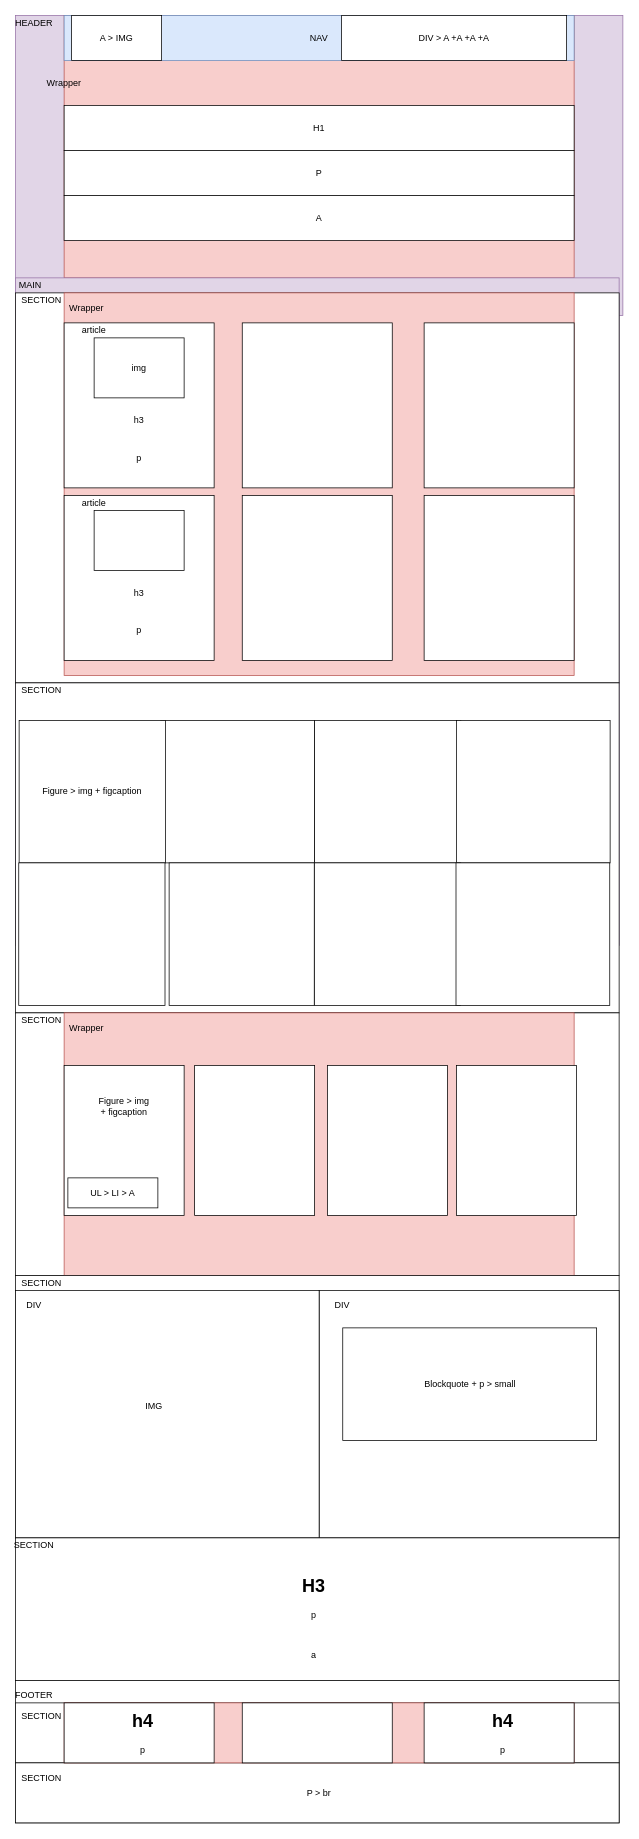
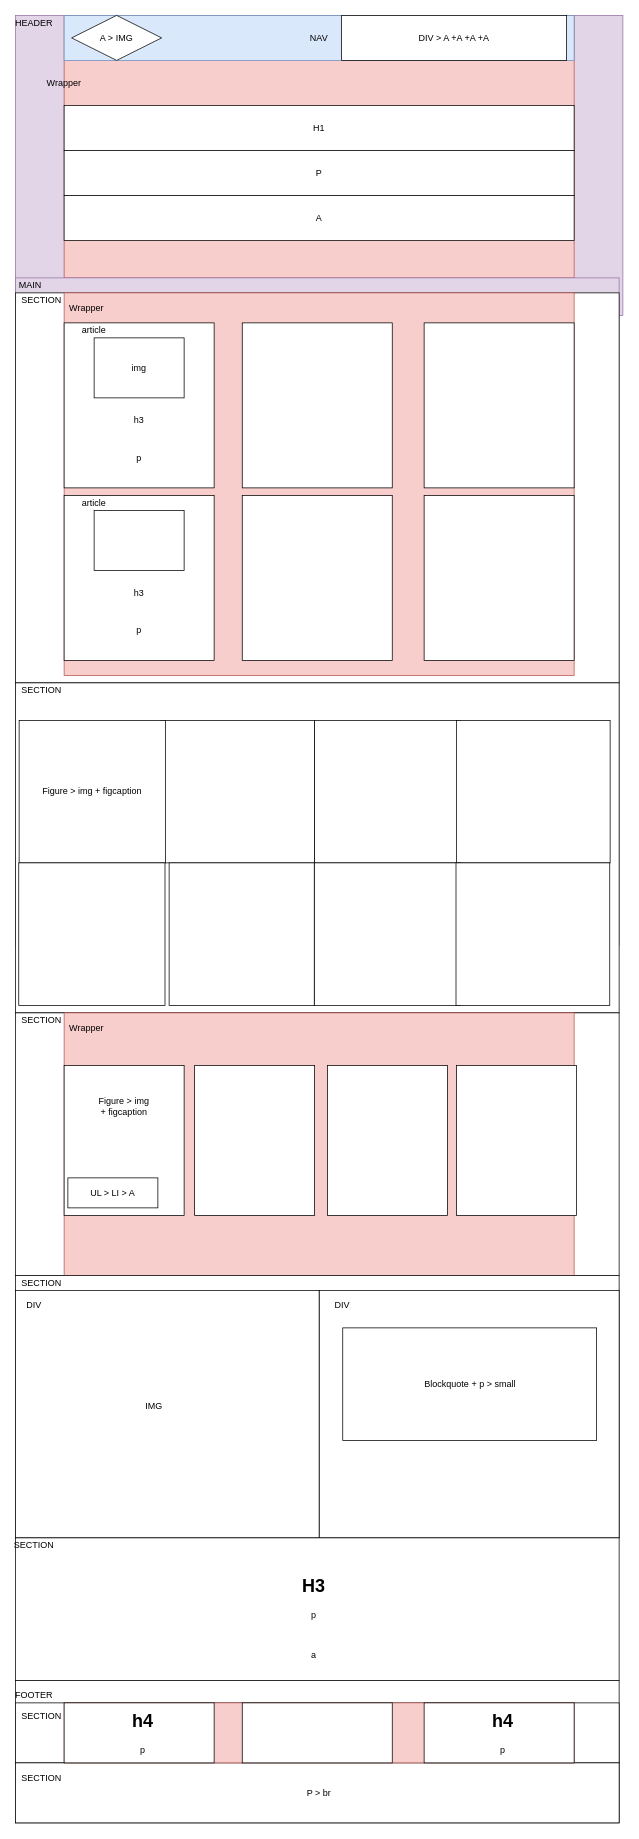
  <mxCell id="0" />
  <mxCell id="1" parent="0" />
  <mxCell id="2" value="HEADER" style="rounded=0;whiteSpace=wrap;html=1;fillColor=#e1d5e7;strokeColor=#9673a6;" vertex="1" parent="1"><mxGeometry x="20" y="20" width="810" height="400" as="geometry" /></mxCell>
  <mxCell id="3" value="" style="rounded=0;whiteSpace=wrap;html=1;fillColor=#f8cecc;strokeColor=#b85450;gradientColor=none;" vertex="1" parent="1"><mxGeometry x="85" y="20" width="680" height="350" as="geometry" /></mxCell>
  <mxCell id="4" value="NAV" style="rounded=0;whiteSpace=wrap;html=1;fillColor=#dae8fc;strokeColor=#6c8ebf;" vertex="1" parent="1"><mxGeometry x="85" y="20" width="680" height="60" as="geometry" /></mxCell>
- <mxCell id="5" value="A &amp;gt; IMG" style="rounded=0;whiteSpace=wrap;html=1;" vertex="1" parent="1"><mxGeometry x="95" y="20" width="120" height="60" as="geometry" /></mxCell>
+ <mxCell id="5" value="A &amp;gt; IMG" style="rhombus;whiteSpace=wrap;html=1;" vertex="1" parent="1"><mxGeometry x="95" y="20" width="120" height="60" as="geometry" /></mxCell>
  <mxCell id="6" value="DIV &amp;gt; A +A +A +A" style="rounded=0;whiteSpace=wrap;html=1;" vertex="1" parent="1"><mxGeometry x="455" y="20" width="300" height="60" as="geometry" /></mxCell>
  <mxCell id="7" value="H1" style="rounded=0;whiteSpace=wrap;html=1;" vertex="1" parent="1"><mxGeometry x="85" y="140" width="680" height="60" as="geometry" /></mxCell>
  <mxCell id="8" value="P" style="rounded=0;whiteSpace=wrap;html=1;" vertex="1" parent="1"><mxGeometry x="85" y="200" width="680" height="60" as="geometry" /></mxCell>
  <mxCell id="9" value="A" style="rounded=0;whiteSpace=wrap;html=1;" vertex="1" parent="1"><mxGeometry x="85" y="260" width="680" height="60" as="geometry" /></mxCell>
  <mxCell id="10" value="HEADER" style="text;html=1;strokeColor=none;fillColor=none;align=center;verticalAlign=middle;whiteSpace=wrap;rounded=0;" vertex="1" parent="1"><mxGeometry x="25" y="20" width="40" height="20" as="geometry" /></mxCell>
  <mxCell id="11" value="Wrapper" style="text;html=1;strokeColor=none;fillColor=none;align=center;verticalAlign=middle;whiteSpace=wrap;rounded=0;" vertex="1" parent="1"><mxGeometry x="65" y="100" width="40" height="20" as="geometry" /></mxCell>
  <mxCell id="12" value="" style="rounded=0;whiteSpace=wrap;html=1;fillColor=#e1d5e7;strokeColor=#9673a6;" vertex="1" parent="1"><mxGeometry x="20" y="370" width="805" height="890" as="geometry" /></mxCell>
  <mxCell id="13" value="MAIN" style="text;html=1;strokeColor=none;fillColor=none;align=center;verticalAlign=middle;whiteSpace=wrap;rounded=0;" vertex="1" parent="1"><mxGeometry x="20" y="370" width="40" height="20" as="geometry" /></mxCell>
  <mxCell id="14" value="" style="rounded=0;whiteSpace=wrap;html=1;gradientColor=none;" vertex="1" parent="1"><mxGeometry x="20" y="390" width="805" height="520" as="geometry" /></mxCell>
  <mxCell id="15" value="SECTION&lt;br&gt;" style="text;html=1;strokeColor=none;fillColor=none;align=center;verticalAlign=middle;whiteSpace=wrap;rounded=0;" vertex="1" parent="1"><mxGeometry x="35" y="390" width="40" height="20" as="geometry" /></mxCell>
  <mxCell id="16" value="" style="rounded=0;whiteSpace=wrap;html=1;fillColor=#f8cecc;strokeColor=#b85450;" vertex="1" parent="1"><mxGeometry x="85" y="390" width="680" height="510" as="geometry" /></mxCell>
  <mxCell id="17" value="Wrapper" style="text;html=1;strokeColor=none;fillColor=none;align=center;verticalAlign=middle;whiteSpace=wrap;rounded=0;" vertex="1" parent="1"><mxGeometry x="95" y="400" width="40" height="20" as="geometry" /></mxCell>
  <mxCell id="18" value="" style="rounded=0;whiteSpace=wrap;html=1;gradientColor=none;" vertex="1" parent="1"><mxGeometry x="85" y="430" width="200" height="220" as="geometry" /></mxCell>
  <mxCell id="19" value="" style="rounded=0;whiteSpace=wrap;html=1;gradientColor=none;" vertex="1" parent="1"><mxGeometry x="322.5" y="430" width="200" height="220" as="geometry" /></mxCell>
  <mxCell id="20" value="" style="rounded=0;whiteSpace=wrap;html=1;gradientColor=none;" vertex="1" parent="1"><mxGeometry x="565" y="430" width="200" height="220" as="geometry" /></mxCell>
  <mxCell id="21" value="article" style="text;html=1;strokeColor=none;fillColor=none;align=center;verticalAlign=middle;whiteSpace=wrap;rounded=0;" vertex="1" parent="1"><mxGeometry x="105" y="430" width="40" height="20" as="geometry" /></mxCell>
  <mxCell id="22" value="" style="rounded=0;whiteSpace=wrap;html=1;" vertex="1" parent="1"><mxGeometry x="125" y="450" width="120" height="80" as="geometry" /></mxCell>
  <mxCell id="23" value="img" style="text;html=1;strokeColor=none;fillColor=none;align=center;verticalAlign=middle;whiteSpace=wrap;rounded=0;" vertex="1" parent="1"><mxGeometry x="165" y="480" width="40" height="20" as="geometry" /></mxCell>
  <mxCell id="24" value="h3" style="text;html=1;strokeColor=none;fillColor=none;align=center;verticalAlign=middle;whiteSpace=wrap;rounded=0;" vertex="1" parent="1"><mxGeometry x="165" y="550" width="40" height="20" as="geometry" /></mxCell>
  <mxCell id="25" value="p" style="text;html=1;strokeColor=none;fillColor=none;align=center;verticalAlign=middle;whiteSpace=wrap;rounded=0;" vertex="1" parent="1"><mxGeometry x="165" y="600" width="40" height="20" as="geometry" /></mxCell>
  <mxCell id="26" value="" style="rounded=0;whiteSpace=wrap;html=1;" vertex="1" parent="1"><mxGeometry x="85" y="660" width="200" height="220" as="geometry" /></mxCell>
  <mxCell id="27" value="" style="rounded=0;whiteSpace=wrap;html=1;" vertex="1" parent="1"><mxGeometry x="322.5" y="660" width="200" height="220" as="geometry" /></mxCell>
  <mxCell id="28" value="" style="rounded=0;whiteSpace=wrap;html=1;" vertex="1" parent="1"><mxGeometry x="565" y="660" width="200" height="220" as="geometry" /></mxCell>
  <mxCell id="29" value="article" style="text;html=1;strokeColor=none;fillColor=none;align=center;verticalAlign=middle;whiteSpace=wrap;rounded=0;" vertex="1" parent="1"><mxGeometry x="105" y="660" width="40" height="20" as="geometry" /></mxCell>
  <mxCell id="30" value="" style="rounded=0;whiteSpace=wrap;html=1;" vertex="1" parent="1"><mxGeometry x="125" y="680" width="120" height="80" as="geometry" /></mxCell>
  <mxCell id="31" value="h3" style="text;html=1;strokeColor=none;fillColor=none;align=center;verticalAlign=middle;whiteSpace=wrap;rounded=0;" vertex="1" parent="1"><mxGeometry x="165" y="780" width="40" height="20" as="geometry" /></mxCell>
  <mxCell id="32" value="p" style="text;html=1;strokeColor=none;fillColor=none;align=center;verticalAlign=middle;whiteSpace=wrap;rounded=0;" vertex="1" parent="1"><mxGeometry x="165" y="830" width="40" height="20" as="geometry" /></mxCell>
  <mxCell id="33" value="" style="rounded=0;whiteSpace=wrap;html=1;gradientColor=none;" vertex="1" parent="1"><mxGeometry x="20" y="910" width="805" height="440" as="geometry" /></mxCell>
  <mxCell id="34" value="SECTION&lt;br&gt;" style="text;html=1;strokeColor=none;fillColor=none;align=center;verticalAlign=middle;whiteSpace=wrap;rounded=0;" vertex="1" parent="1"><mxGeometry x="35" y="910" width="40" height="20" as="geometry" /></mxCell>
  <mxCell id="35" value="" style="rounded=0;whiteSpace=wrap;html=1;" vertex="1" parent="1"><mxGeometry x="214" y="960" width="205" height="190" as="geometry" /></mxCell>
  <mxCell id="36" value="Figure &amp;gt; img + figcaption" style="rounded=0;whiteSpace=wrap;html=1;" vertex="1" parent="1"><mxGeometry x="25" y="960" width="195" height="190" as="geometry" /></mxCell>
  <mxCell id="37" value="" style="rounded=0;whiteSpace=wrap;html=1;" vertex="1" parent="1"><mxGeometry x="419" y="960" width="195" height="190" as="geometry" /></mxCell>
  <mxCell id="38" value="" style="rounded=0;whiteSpace=wrap;html=1;" vertex="1" parent="1"><mxGeometry x="608" y="960" width="205" height="190" as="geometry" /></mxCell>
  <mxCell id="39" value="" style="rounded=0;whiteSpace=wrap;html=1;" vertex="1" parent="1"><mxGeometry x="418.5" y="1150" width="195" height="190" as="geometry" /></mxCell>
  <mxCell id="40" value="" style="rounded=0;whiteSpace=wrap;html=1;" vertex="1" parent="1"><mxGeometry x="607.5" y="1150" width="205" height="190" as="geometry" /></mxCell>
  <mxCell id="41" value="" style="rounded=0;whiteSpace=wrap;html=1;" vertex="1" parent="1"><mxGeometry x="24.5" y="1150" width="195" height="190" as="geometry" /></mxCell>
  <mxCell id="42" value="" style="rounded=0;whiteSpace=wrap;html=1;" vertex="1" parent="1"><mxGeometry x="225" y="1150" width="193.5" height="190" as="geometry" /></mxCell>
  <mxCell id="43" value="" style="rounded=0;whiteSpace=wrap;html=1;gradientColor=none;" vertex="1" parent="1"><mxGeometry x="20" y="1350" width="805" height="350" as="geometry" /></mxCell>
  <mxCell id="44" value="SECTION&lt;br&gt;" style="text;html=1;strokeColor=none;fillColor=none;align=center;verticalAlign=middle;whiteSpace=wrap;rounded=0;" vertex="1" parent="1"><mxGeometry x="35" y="1350" width="40" height="20" as="geometry" /></mxCell>
  <mxCell id="45" value="" style="rounded=0;whiteSpace=wrap;html=1;fillColor=#f8cecc;strokeColor=#b85450;" vertex="1" parent="1"><mxGeometry x="85" y="1350" width="680" height="350" as="geometry" /></mxCell>
  <mxCell id="46" value="Wrapper" style="text;html=1;strokeColor=none;fillColor=none;align=center;verticalAlign=middle;whiteSpace=wrap;rounded=0;" vertex="1" parent="1"><mxGeometry x="95" y="1360" width="40" height="20" as="geometry" /></mxCell>
  <mxCell id="47" value="" style="rounded=0;whiteSpace=wrap;html=1;" vertex="1" parent="1"><mxGeometry x="85" y="1420" width="160" height="200" as="geometry" /></mxCell>
  <mxCell id="48" value="" style="rounded=0;whiteSpace=wrap;html=1;" vertex="1" parent="1"><mxGeometry x="259" y="1420" width="160" height="200" as="geometry" /></mxCell>
  <mxCell id="49" value="" style="rounded=0;whiteSpace=wrap;html=1;" vertex="1" parent="1"><mxGeometry x="436" y="1420" width="160" height="200" as="geometry" /></mxCell>
  <mxCell id="50" value="" style="rounded=0;whiteSpace=wrap;html=1;" vertex="1" parent="1"><mxGeometry x="608" y="1420" width="160" height="200" as="geometry" /></mxCell>
  <mxCell id="51" value="Figure &amp;gt; img + figcaption" style="text;html=1;strokeColor=none;fillColor=none;align=center;verticalAlign=middle;whiteSpace=wrap;rounded=0;" vertex="1" parent="1"><mxGeometry x="130" y="1440" width="70" height="70" as="geometry" /></mxCell>
  <mxCell id="52" value="UL &amp;gt; LI &amp;gt; A" style="rounded=0;whiteSpace=wrap;html=1;" vertex="1" parent="1"><mxGeometry x="90" y="1570" width="120" height="40" as="geometry" /></mxCell>
  <mxCell id="53" value="" style="rounded=0;whiteSpace=wrap;html=1;gradientColor=none;" vertex="1" parent="1"><mxGeometry x="20" y="1700" width="805" height="350" as="geometry" /></mxCell>
  <mxCell id="54" value="SECTION&lt;br&gt;" style="text;html=1;strokeColor=none;fillColor=none;align=center;verticalAlign=middle;whiteSpace=wrap;rounded=0;" vertex="1" parent="1"><mxGeometry x="35" y="1700" width="40" height="20" as="geometry" /></mxCell>
  <mxCell id="55" value="" style="rounded=0;whiteSpace=wrap;html=1;" vertex="1" parent="1"><mxGeometry x="425" y="1720" width="400" height="330" as="geometry" /></mxCell>
  <mxCell id="56" value="" style="rounded=0;whiteSpace=wrap;html=1;" vertex="1" parent="1"><mxGeometry x="20" y="1720" width="405" height="330" as="geometry" /></mxCell>
  <mxCell id="57" value="IMG" style="text;html=1;strokeColor=none;fillColor=none;align=center;verticalAlign=middle;whiteSpace=wrap;rounded=0;" vertex="1" parent="1"><mxGeometry x="185" y="1865" width="40" height="20" as="geometry" /></mxCell>
  <mxCell id="58" value="DIV" style="text;html=1;strokeColor=none;fillColor=none;align=center;verticalAlign=middle;whiteSpace=wrap;rounded=0;" vertex="1" parent="1"><mxGeometry x="25" y="1730" width="40" height="20" as="geometry" /></mxCell>
  <mxCell id="59" value="DIV" style="text;html=1;strokeColor=none;fillColor=none;align=center;verticalAlign=middle;whiteSpace=wrap;rounded=0;" vertex="1" parent="1"><mxGeometry x="436" y="1730" width="40" height="20" as="geometry" /></mxCell>
  <mxCell id="60" value="Blockquote + p &amp;gt; small" style="rounded=0;whiteSpace=wrap;html=1;" vertex="1" parent="1"><mxGeometry x="456.5" y="1770" width="338.5" height="150" as="geometry" /></mxCell>
  <mxCell id="61" value="" style="rounded=0;whiteSpace=wrap;html=1;" vertex="1" parent="1"><mxGeometry x="20" y="2050" width="805" height="190" as="geometry" /></mxCell>
  <mxCell id="62" value="SECTION&lt;br&gt;" style="text;html=1;strokeColor=none;fillColor=none;align=center;verticalAlign=middle;whiteSpace=wrap;rounded=0;" vertex="1" parent="1"><mxGeometry x="25" y="2050" width="40" height="20" as="geometry" /></mxCell>
  <mxCell id="63" value="&lt;h1&gt;H3&lt;/h1&gt;&lt;p&gt;p&lt;/p&gt;&lt;p&gt;&lt;br&gt;&lt;/p&gt;&lt;p&gt;a&lt;/p&gt;" style="text;html=1;strokeColor=none;fillColor=none;spacing=5;spacingTop=-20;whiteSpace=wrap;overflow=hidden;rounded=0;align=center;" vertex="1" parent="1"><mxGeometry x="323" y="2095" width="190" height="120" as="geometry" /></mxCell>
  <mxCell id="64" value="" style="rounded=0;whiteSpace=wrap;html=1;" vertex="1" parent="1"><mxGeometry x="20" y="2240" width="805" height="190" as="geometry" /></mxCell>
  <mxCell id="65" value="FOOTER" style="text;html=1;strokeColor=none;fillColor=none;align=center;verticalAlign=middle;whiteSpace=wrap;rounded=0;" vertex="1" parent="1"><mxGeometry x="25" y="2250" width="40" height="20" as="geometry" /></mxCell>
  <mxCell id="66" value="" style="rounded=0;whiteSpace=wrap;html=1;align=center;" vertex="1" parent="1"><mxGeometry x="20" y="2270" width="805" height="80" as="geometry" /></mxCell>
  <mxCell id="67" value="" style="rounded=0;whiteSpace=wrap;html=1;align=center;" vertex="1" parent="1"><mxGeometry x="20" y="2350" width="805" height="80" as="geometry" /></mxCell>
  <mxCell id="68" value="SECTION&lt;br&gt;" style="text;html=1;strokeColor=none;fillColor=none;align=center;verticalAlign=middle;whiteSpace=wrap;rounded=0;" vertex="1" parent="1"><mxGeometry x="35" y="2278" width="40" height="20" as="geometry" /></mxCell>
  <mxCell id="69" value="SECTION&lt;br&gt;" style="text;html=1;strokeColor=none;fillColor=none;align=center;verticalAlign=middle;whiteSpace=wrap;rounded=0;" vertex="1" parent="1"><mxGeometry x="35" y="2360" width="40" height="20" as="geometry" /></mxCell>
  <mxCell id="70" value="" style="rounded=0;whiteSpace=wrap;html=1;fillColor=#f8cecc;strokeColor=#b85450;" vertex="1" parent="1"><mxGeometry x="85" y="2270" width="680" height="80" as="geometry" /></mxCell>
  <mxCell id="71" value="" style="rounded=0;whiteSpace=wrap;html=1;" vertex="1" parent="1"><mxGeometry x="85" y="2270" width="200" height="80" as="geometry" /></mxCell>
  <mxCell id="72" value="" style="rounded=0;whiteSpace=wrap;html=1;" vertex="1" parent="1"><mxGeometry x="322.5" y="2270" width="200" height="80" as="geometry" /></mxCell>
  <mxCell id="73" value="" style="rounded=0;whiteSpace=wrap;html=1;" vertex="1" parent="1"><mxGeometry x="565" y="2270" width="200" height="80" as="geometry" /></mxCell>
  <mxCell id="74" value="&lt;h1&gt;h4&lt;/h1&gt;&lt;div&gt;p&lt;/div&gt;" style="text;html=1;strokeColor=none;fillColor=none;spacing=5;spacingTop=-20;whiteSpace=wrap;overflow=hidden;rounded=0;align=center;" vertex="1" parent="1"><mxGeometry x="95" y="2275" width="190" height="75" as="geometry" /></mxCell>
  <mxCell id="75" value="&lt;h1&gt;h4&lt;/h1&gt;&lt;div&gt;p&lt;/div&gt;" style="text;html=1;strokeColor=none;fillColor=none;spacing=5;spacingTop=-20;whiteSpace=wrap;overflow=hidden;rounded=0;align=center;" vertex="1" parent="1"><mxGeometry x="575" y="2275" width="190" height="75" as="geometry" /></mxCell>
  <mxCell id="76" value="P &amp;gt; br" style="text;html=1;strokeColor=none;fillColor=none;align=center;verticalAlign=middle;whiteSpace=wrap;rounded=0;" vertex="1" parent="1"><mxGeometry x="405" y="2380" width="40" height="20" as="geometry" /></mxCell>
